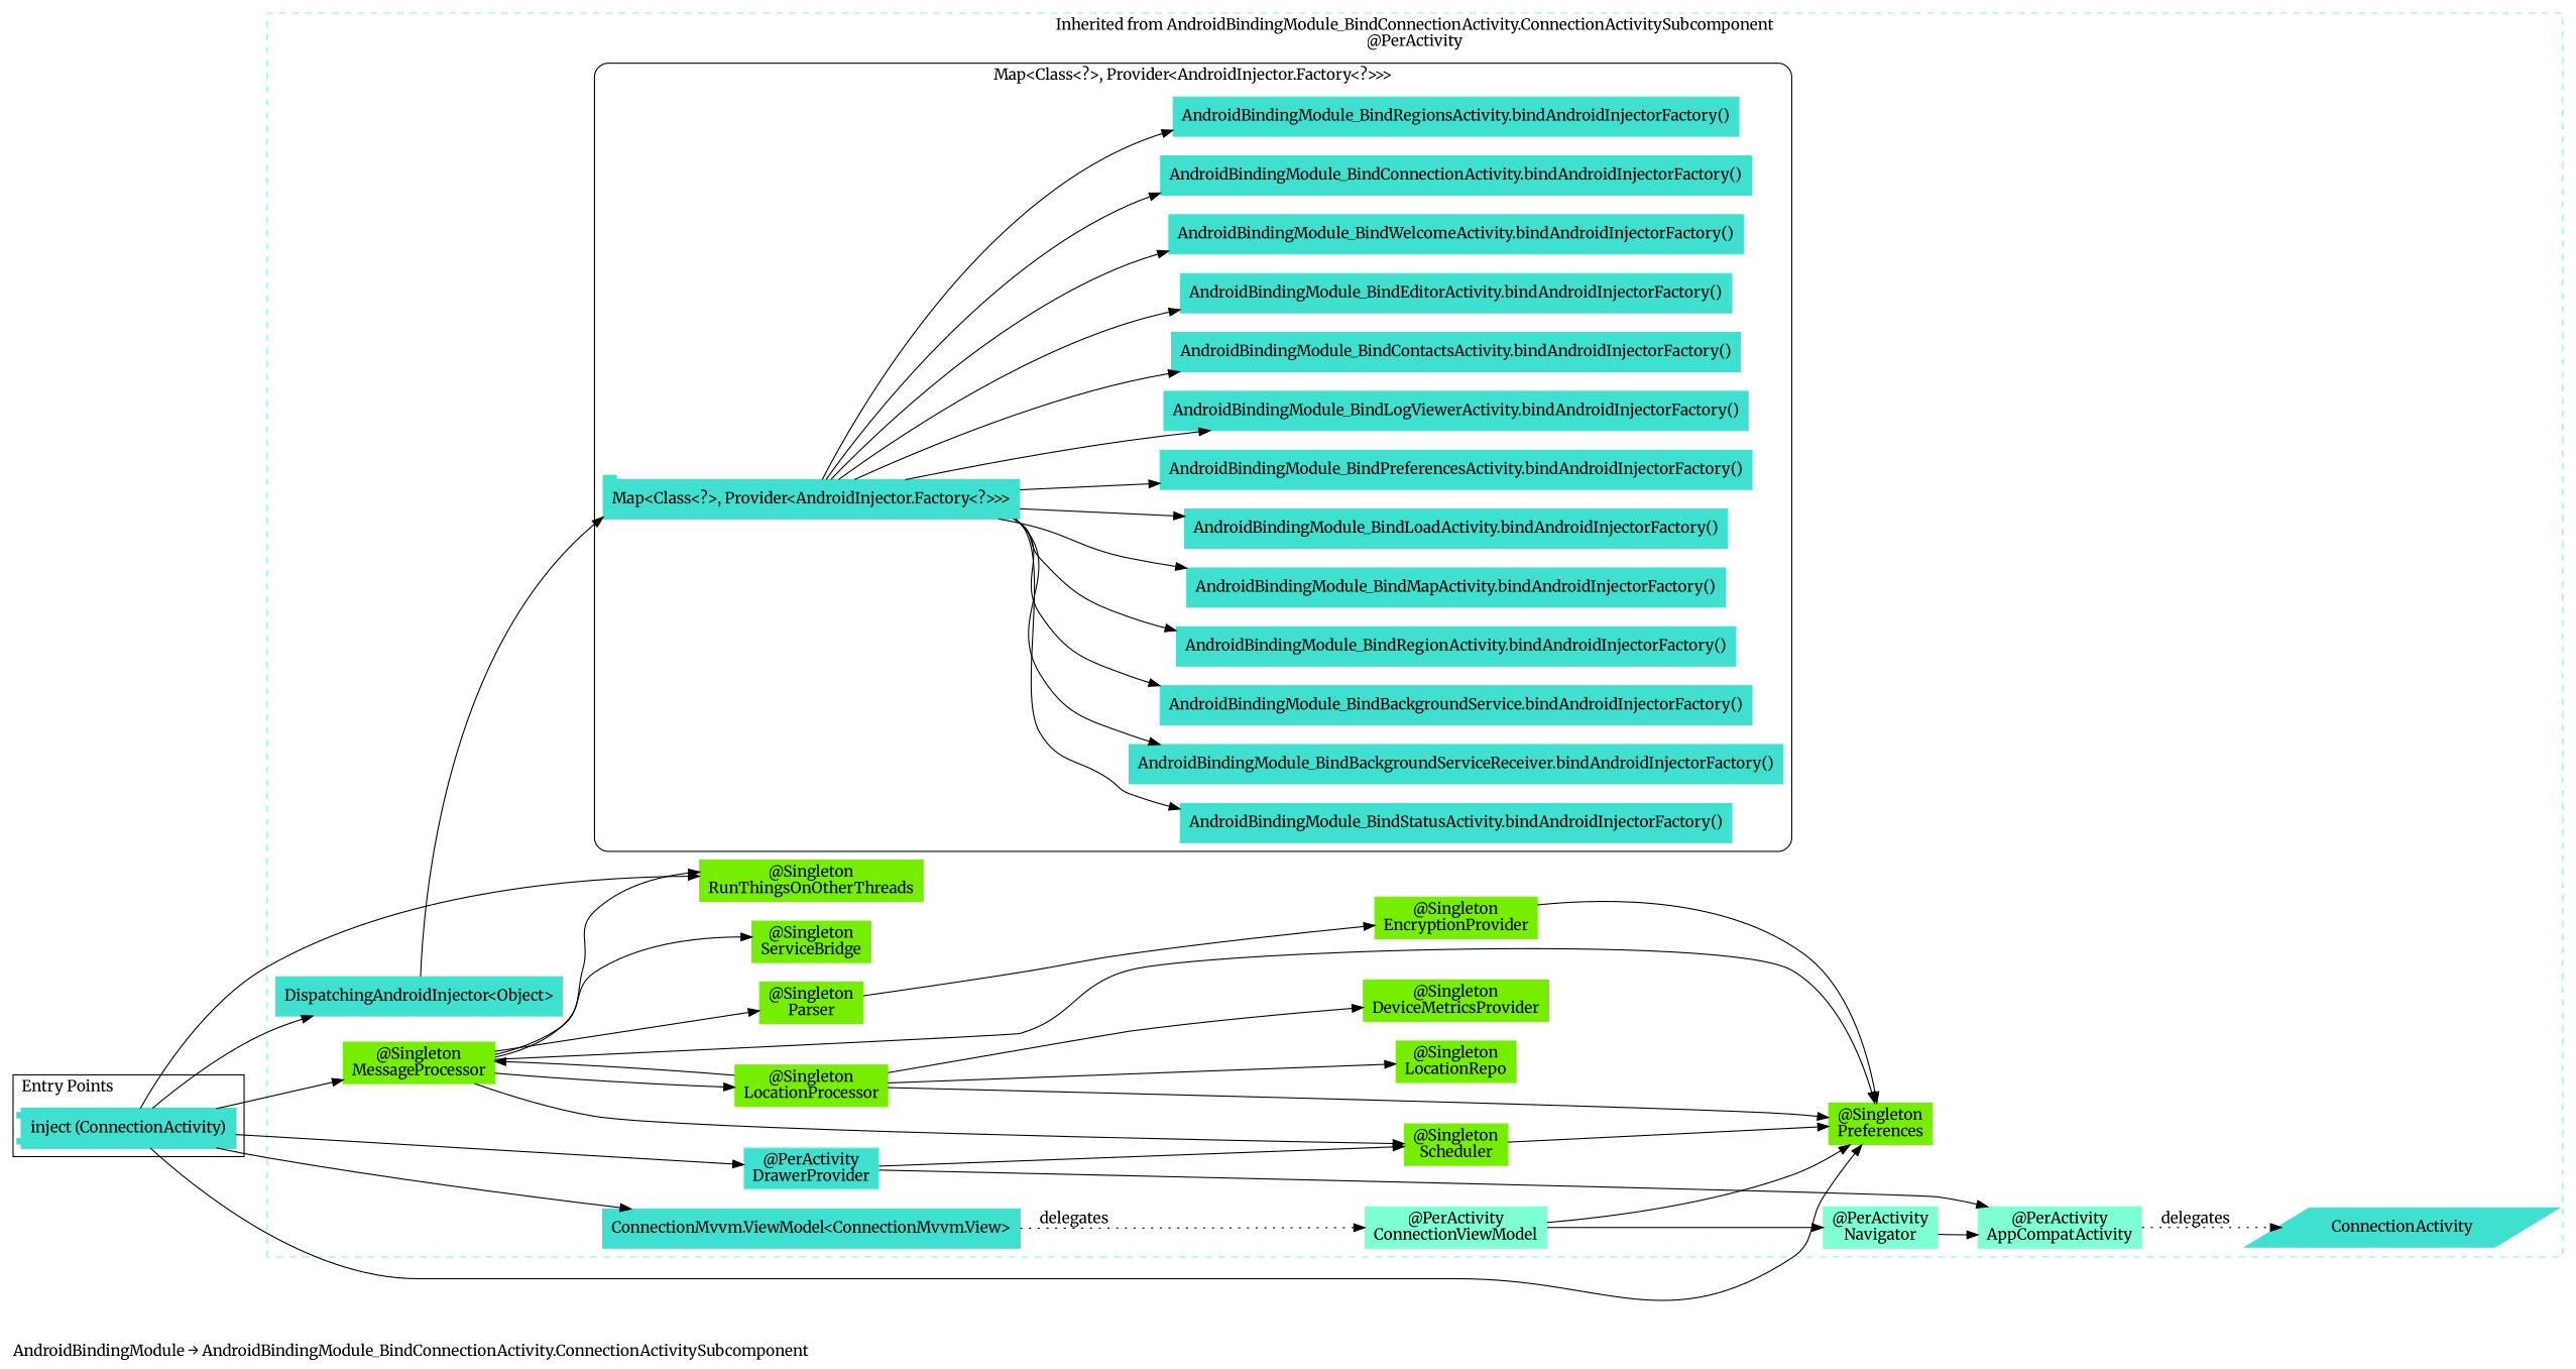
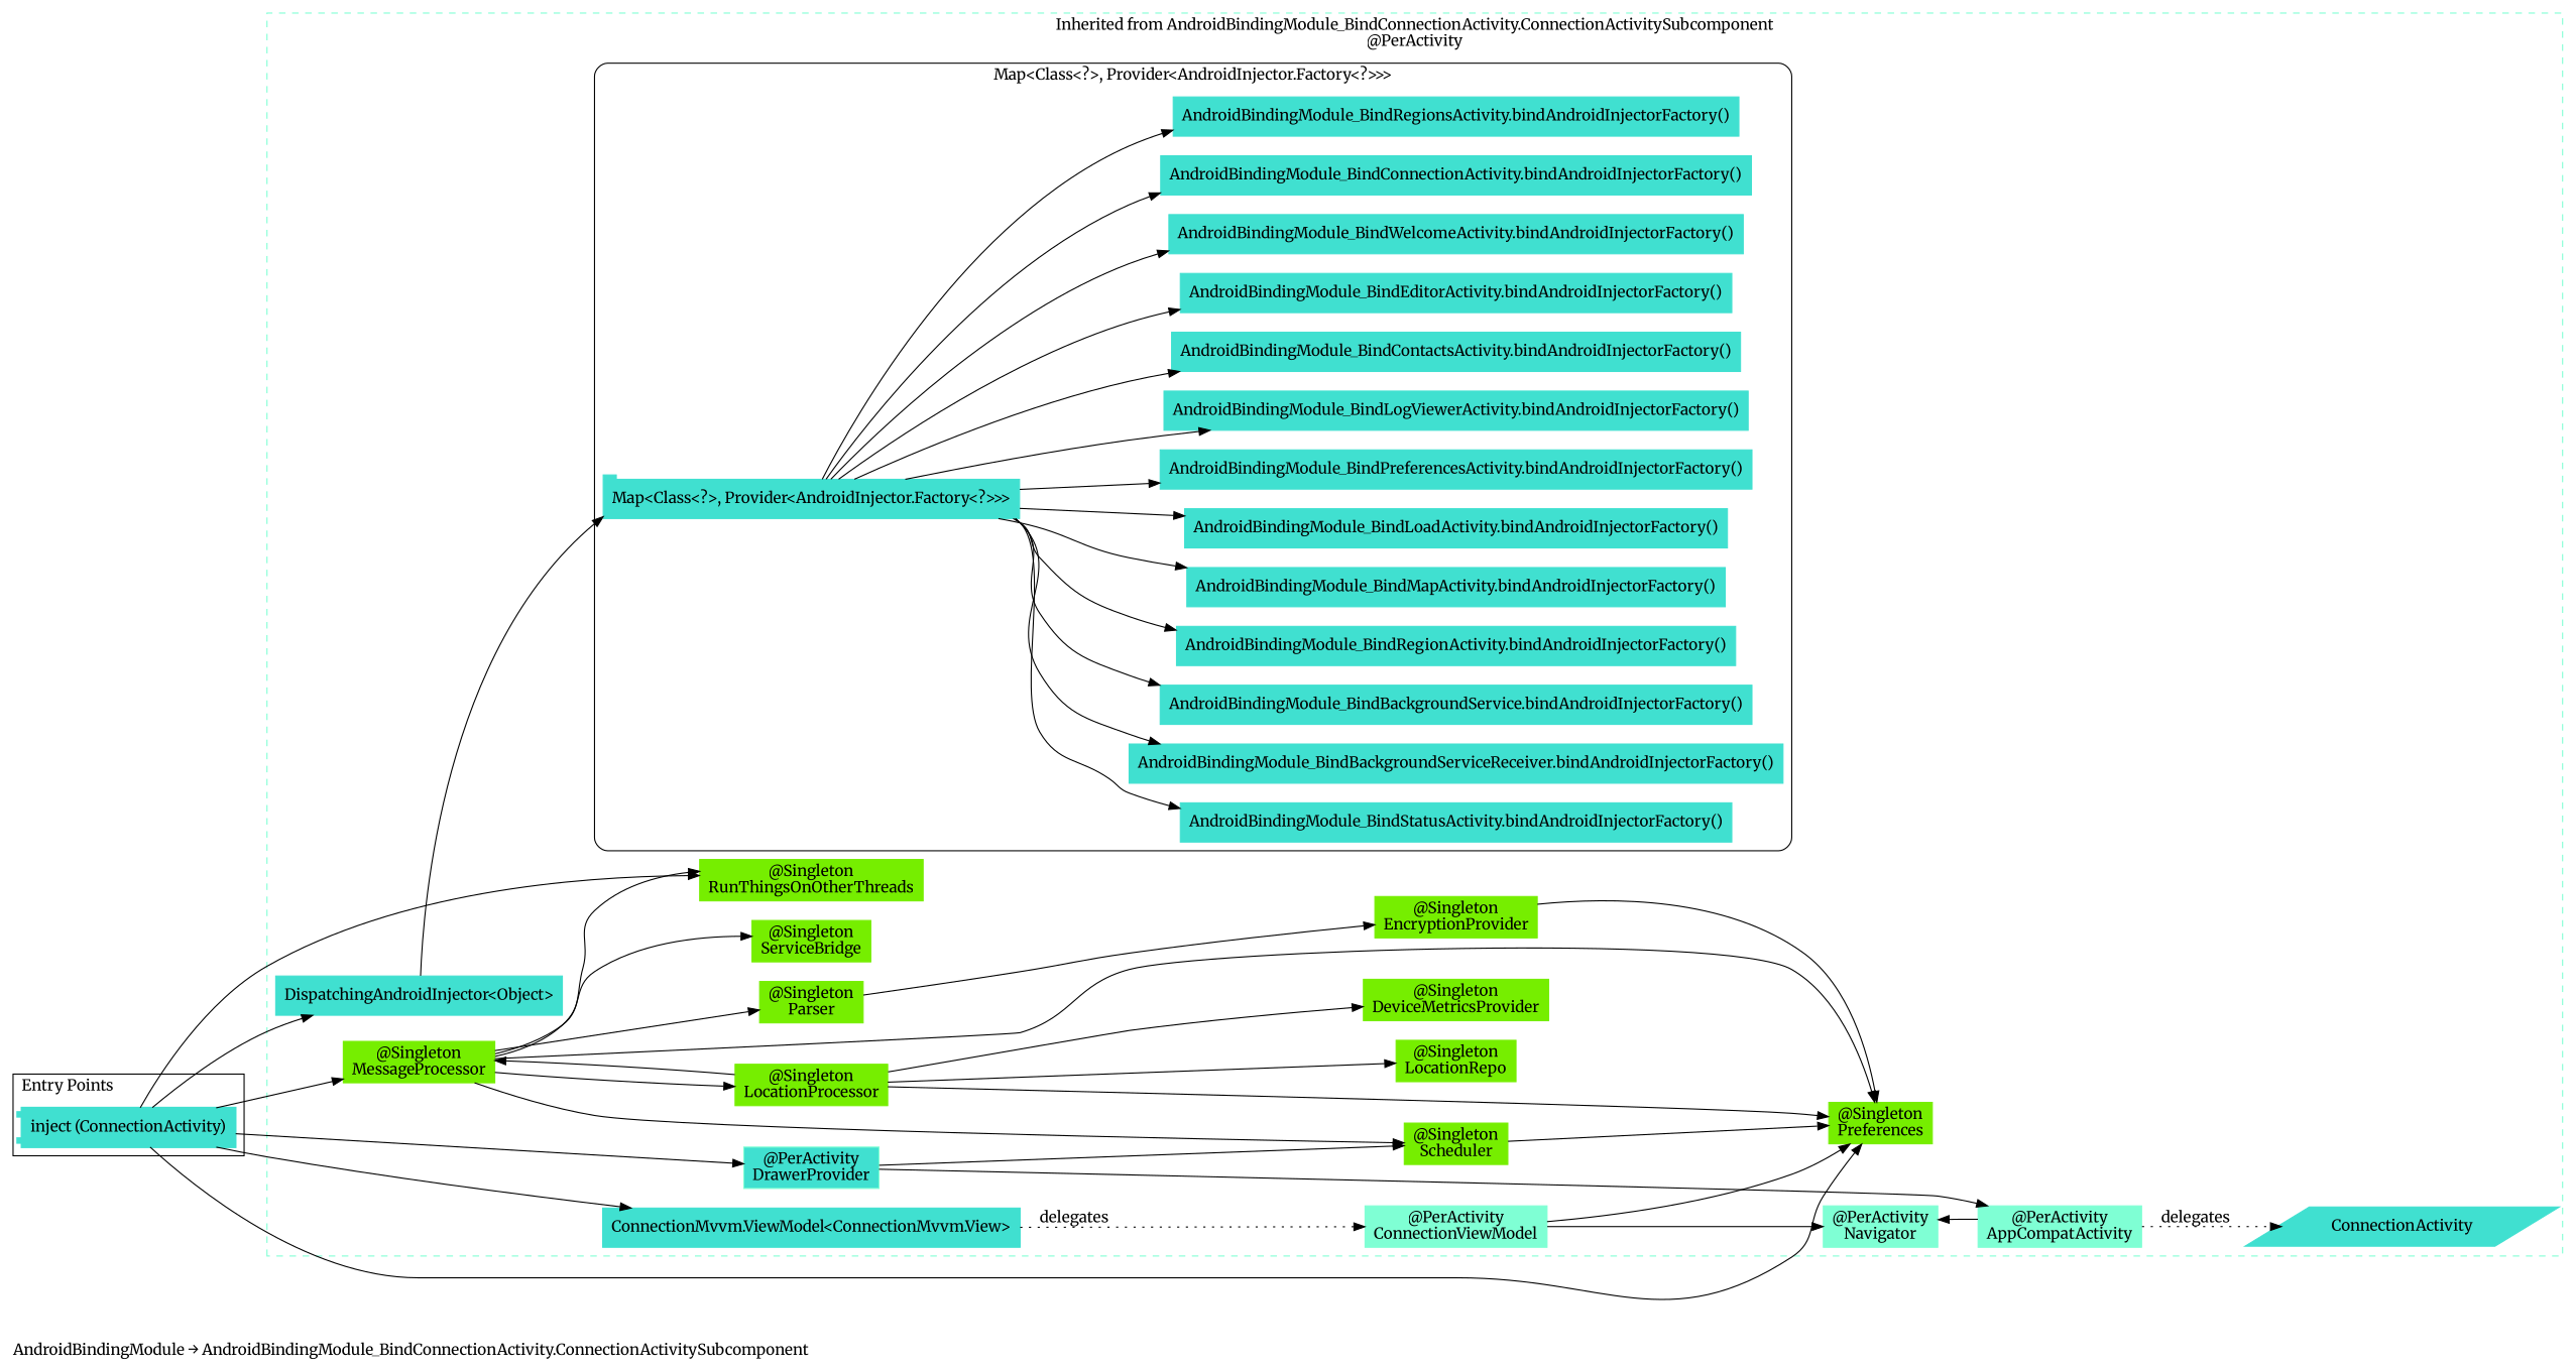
  digraph {
    compound=true
    fontname=Merriweather
    label="AndroidBindingModule → AndroidBindingModule_BindConnectionActivity.ConnectionActivitySubcomponent"
    labeljust=l
    rankdir=LR
    node [color=turquoise fontname=Merriweather shape=rectangle style=filled]
    edge [fontname=Merriweather]
    n1 [label="Map<Class<?>, Provider<AndroidInjector.Factory<?>>>" shape=tab]
    n2 [label="AndroidBindingModule_BindEditorActivity.bindAndroidInjectorFactory()"]
    n3 [label="AndroidBindingModule_BindWelcomeActivity.bindAndroidInjectorFactory()"]
    n4 [label="AndroidBindingModule_BindConnectionActivity.bindAndroidInjectorFactory()"]
    n5 [label="AndroidBindingModule_BindRegionsActivity.bindAndroidInjectorFactory()"]
    n6 [label="AndroidBindingModule_BindStatusActivity.bindAndroidInjectorFactory()"]
    n7 [label="AndroidBindingModule_BindBackgroundServiceReceiver.bindAndroidInjectorFactory()"]
    n8 [label="AndroidBindingModule_BindBackgroundService.bindAndroidInjectorFactory()"]
    n9 [label="AndroidBindingModule_BindRegionActivity.bindAndroidInjectorFactory()"]
    n10 [label="AndroidBindingModule_BindMapActivity.bindAndroidInjectorFactory()"]
    n11 [label="AndroidBindingModule_BindLoadActivity.bindAndroidInjectorFactory()"]
    n12 [label="AndroidBindingModule_BindPreferencesActivity.bindAndroidInjectorFactory()"]
    n13 [label="AndroidBindingModule_BindLogViewerActivity.bindAndroidInjectorFactory()"]
    n14 [label="AndroidBindingModule_BindContactsActivity.bindAndroidInjectorFactory()"]
    n15 [label="DispatchingAndroidInjector<Object>"]
    n16 [label="ConnectionMvvm.ViewModel<ConnectionMvvm.View>"]
    n17 [color=aquamarine fillcolor=turquoise label="@PerActivity\nDrawerProvider"]
    n18 [color=chartreuse2 label="@Singleton\nPreferences"]
    n19 [color=chartreuse2 label="@Singleton\nRunThingsOnOtherThreads"]
    n20 [color=chartreuse2 label="@Singleton\nMessageProcessor"]
    n21 [color=aquamarine label="@PerActivity\nConnectionViewModel"]
    n22 [color=aquamarine label="@PerActivity\nNavigator"]
    n23 [color=aquamarine label="@PerActivity\nAppCompatActivity"]
    n24 [label=ConnectionActivity shape=parallelogram]
    n25 [color=chartreuse2 label="@Singleton\nScheduler"]
    n26 [color=chartreuse2 label="@Singleton\nParser"]
    n27 [color=chartreuse2 label="@Singleton\nServiceBridge"]
    n28 [color=chartreuse2 label="@Singleton\nLocationProcessor"]
    n29 [color=chartreuse2 label="@Singleton\nEncryptionProvider"]
    n30 [color=chartreuse2 label="@Singleton\nLocationRepo"]
    n31 [color=chartreuse2 label="@Singleton\nDeviceMetricsProvider"]
    n32 [label="inject (ConnectionActivity)" penwidth=2 shape=component]
    subgraph cluster_1 {
      color=aquamarine
      label="Inherited from AndroidBindingModule_BindConnectionActivity.ConnectionActivitySubcomponent\n@PerActivity"
      labeljust=c
      style=dashed
      n15
      n16
      n17
      n18
      n19
      n20
      n21
      n22
      n23
      n24
      n25
      n26
      n27
      n28
      n29
      n30
      n31
      subgraph cluster_2 {
        color=black
        label=<Map<Class<?>, Provider<AndroidInjector.Factory<?>>>>
        labeljust=c
        style=rounded
        n1
        n2
        n3
        n4
        n5
        n6
        n7
        n8
        n9
        n10
        n11
        n12
        n13
        n14
      }
    }
    subgraph cluster_3 {
      label="Entry Points"
      n32
    }
    subgraph cluster_4 {
      label="Dependency Graph"
      subgraph cluster_5 {
        color=black
        label=<Map<Class<?>, Provider<AndroidInjector.Factory<?>>>>
        labeljust=c
        style=rounded
      }
    }
    subgraph cluster_6 {
      label=Subcomponents
      shape=folder
    }
    subgraph cluster_7 {
      label="Inherited from AndroidBindingModule"
      labeljust=c
      style=dashed
    }
    n1 -> n2
    n1 -> n3
    n1 -> n4
    n1 -> n5
    n1 -> n6
    n1 -> n7
    n1 -> n8
    n1 -> n9
    n1 -> n10
    n1 -> n11
    n1 -> n12
    n1 -> n13
    n1 -> n14
    n15 -> n1
    n16 -> n21 [label=delegates style=dotted]
    n17 -> n23
    n17 -> n25
    n20 -> n18
    n20 -> n19
    n20 -> n25
    n20 -> n26
    n20 -> n27
    n20 -> n28
    n21 -> n18
    n21 -> n22
-   n22 -> n23
+   n23 -> n22
    n23 -> n24 [label=delegates style=dotted]
    n25 -> n18
    n26 -> n29
    n28 -> n18
    n28 -> n20
    n28 -> n30
    n28 -> n31
    n29 -> n18
    n32 -> n15
    n32 -> n16
    n32 -> n17
    n32 -> n18
    n32 -> n19
    n32 -> n20
  }
